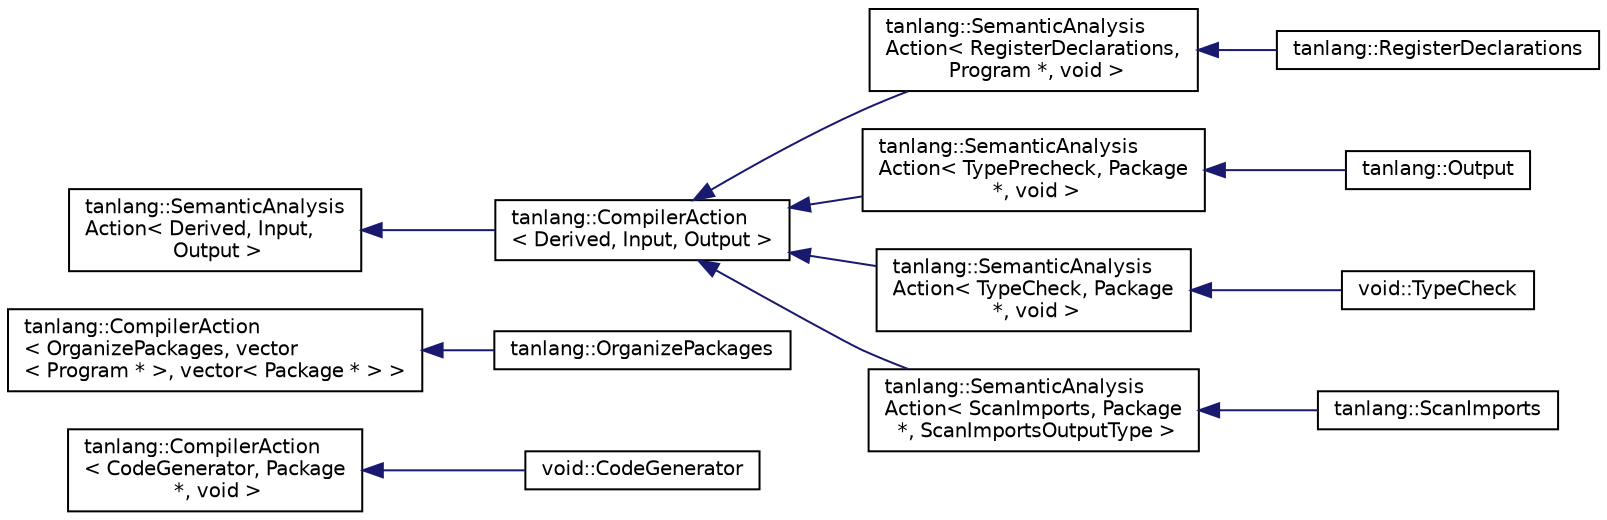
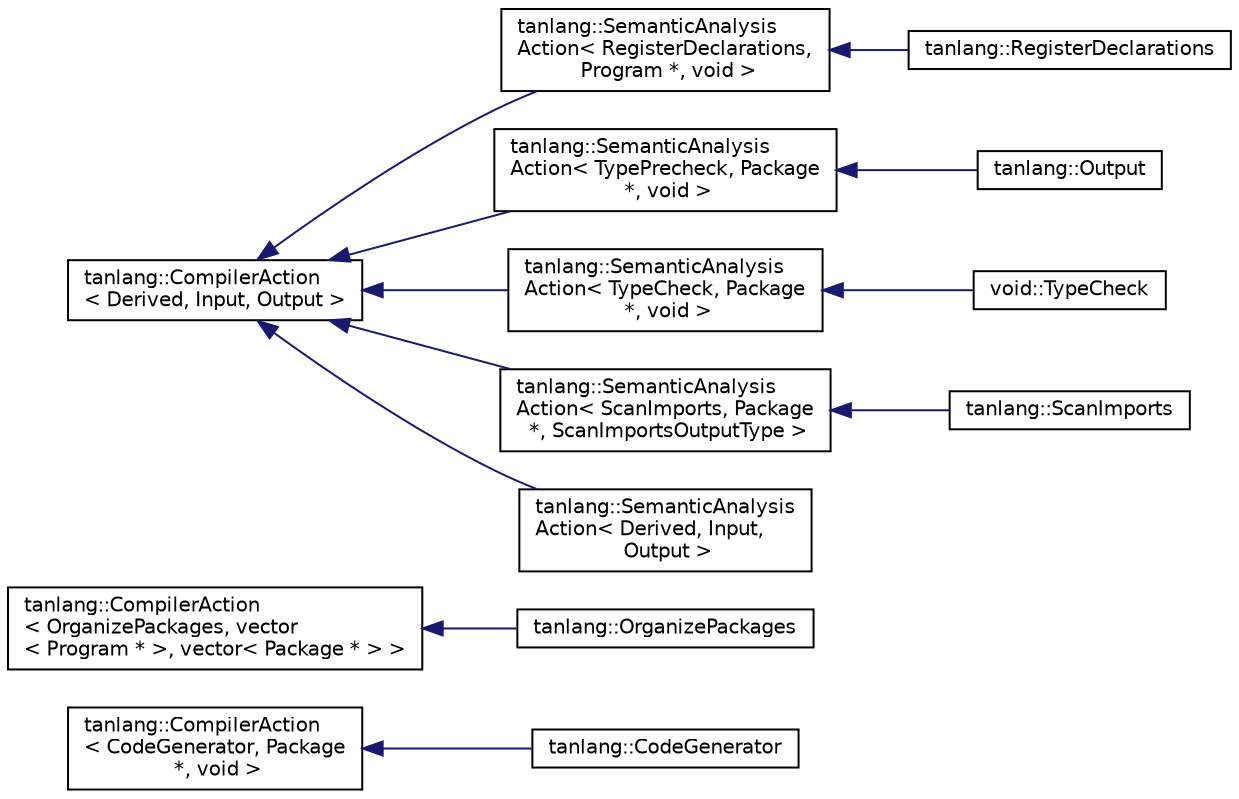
  digraph {
    rankdir=LR
    node [color=black fillcolor=white fontname=Helvetica fontsize=10 shape=record style=filled]
    edge [color=midnightblue dir=back fontname=Helvetica fontsize=10 labelfontname=Helvetica labelfontsize=10 style=solid]
    n1 [height=0.2 label="tanlang::CompilerAction\l\< CodeGenerator, Package\l *, void \>" width=0.4]
-   n2 [height=0.2 label="void::CodeGenerator" width=0.4]
+   n2 [height=0.2 label="tanlang::CodeGenerator" width=0.4]
    n3 [height=0.2 label="tanlang::CompilerAction\l\< OrganizePackages, vector\l\< Program * \>, vector\< Package * \> \>" width=0.4]
    n4 [height=0.2 label="tanlang::OrganizePackages" width=0.4]
    n5 [height=0.2 label="tanlang::CompilerAction\l\< Derived, Input, Output \>" width=0.4]
    n6 [height=0.2 label="tanlang::SemanticAnalysis\lAction\< RegisterDeclarations,\l Program *, void \>" width=0.4]
    n7 [height=0.2 label="tanlang::SemanticAnalysis\lAction\< TypePrecheck, Package\l *, void \>" width=0.4]
    n8 [height=0.2 label="tanlang::SemanticAnalysis\lAction\< TypeCheck, Package\l *, void \>" width=0.4]
    n9 [height=0.2 label="tanlang::SemanticAnalysis\lAction\< ScanImports, Package\l *, ScanImportsOutputType \>" width=0.4]
    n10 [height=0.2 label="tanlang::SemanticAnalysis\lAction\< Derived, Input,\l Output \>" width=0.4]
    n11 [height=0.2 label="tanlang::RegisterDeclarations" width=0.4]
    n12 [height=0.2 label="tanlang::Output" width=0.4]
    n13 [height=0.2 label="void::TypeCheck" width=0.4]
    n14 [height=0.2 label="tanlang::ScanImports" width=0.4]
    n1 -> n2
    n3 -> n4
    n5 -> n6
    n5 -> n7
    n5 -> n8
    n5 -> n9
-   n10 -> n5
+   n5 -> n10
    n6 -> n11
    n7 -> n12
    n8 -> n13
    n9 -> n14
  }
